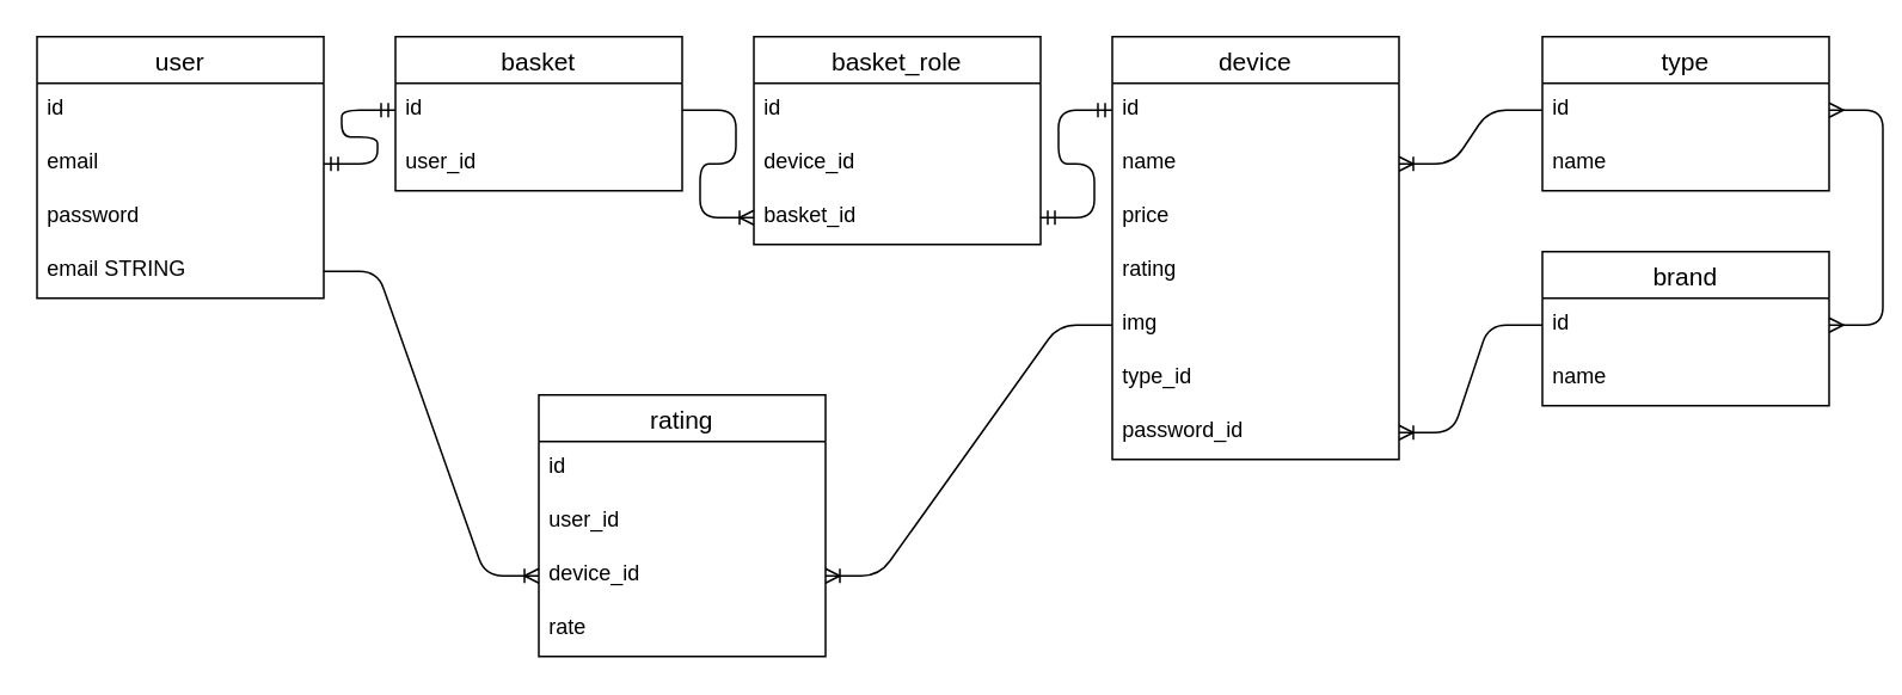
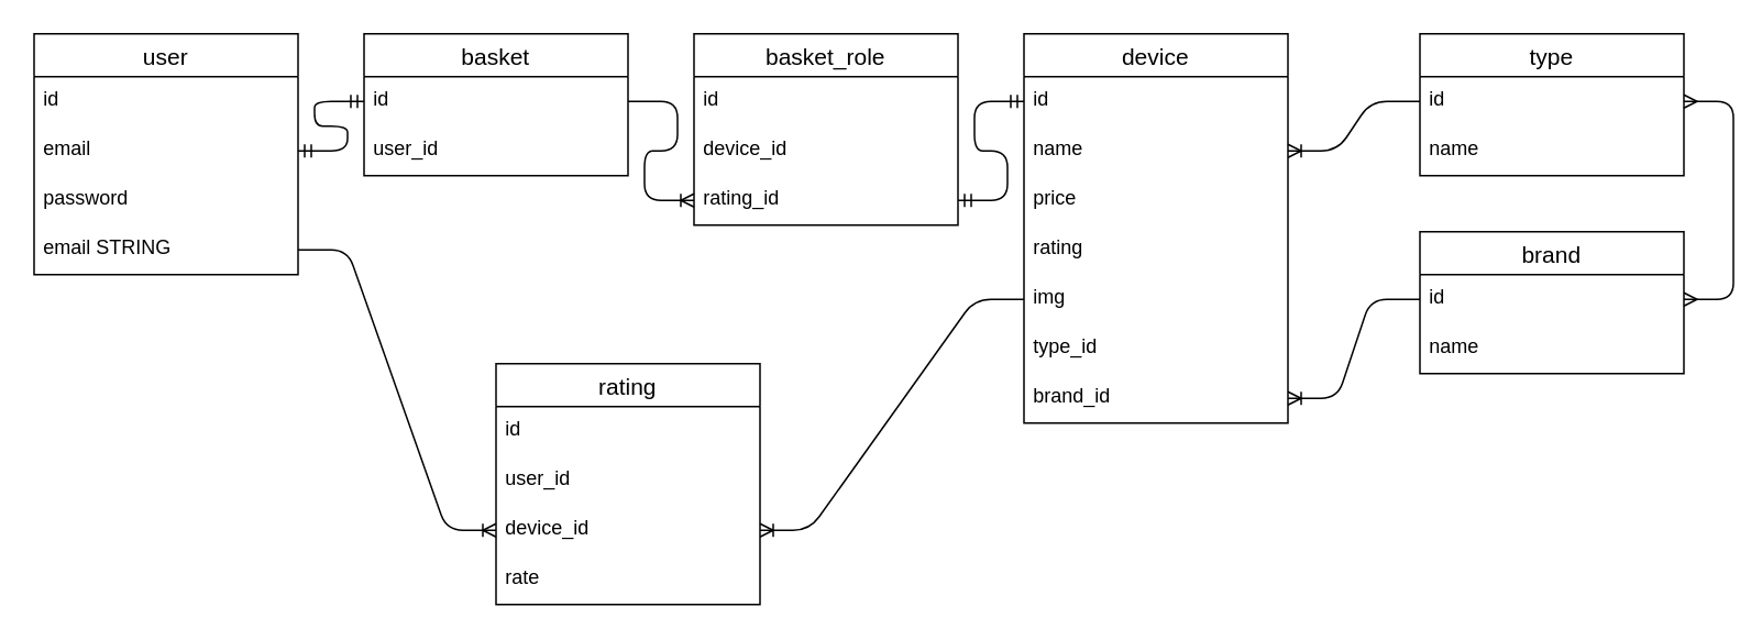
  <mxCell id="0" />
  <mxCell id="1" parent="0" />
  <mxCell id="2" value="basket" style="swimlane;fontStyle=0;childLayout=stackLayout;horizontal=1;startSize=26;horizontalStack=0;resizeParent=1;resizeParentMax=0;resizeLast=0;collapsible=1;marginBottom=0;align=center;fontSize=14;" vertex="1" parent="1"><mxGeometry x="220" width="160" height="86" as="geometry" y="20" /></mxCell>
  <mxCell id="3" value="id" style="text;strokeColor=none;fillColor=none;spacingLeft=4;spacingRight=4;overflow=hidden;rotatable=0;points=[[0,0.5],[1,0.5]];portConstraint=eastwest;fontSize=12;" vertex="1" parent="2"><mxGeometry y="26" width="160" height="30" as="geometry" /></mxCell>
  <mxCell id="4" value="user_id" style="text;strokeColor=none;fillColor=none;spacingLeft=4;spacingRight=4;overflow=hidden;rotatable=0;points=[[0,0.5],[1,0.5]];portConstraint=eastwest;fontSize=12;" vertex="1" parent="2"><mxGeometry y="56" width="160" height="30" as="geometry" /></mxCell>
  <mxCell id="5" value="user" style="swimlane;fontStyle=0;childLayout=stackLayout;horizontal=1;startSize=26;horizontalStack=0;resizeParent=1;resizeParentMax=0;resizeLast=0;collapsible=1;marginBottom=0;align=center;fontSize=14;" vertex="1" parent="1"><mxGeometry width="160" height="146" as="geometry" x="20" y="20" /></mxCell>
  <mxCell id="6" value="id" style="text;strokeColor=none;fillColor=none;spacingLeft=4;spacingRight=4;overflow=hidden;rotatable=0;points=[[0,0.5],[1,0.5]];portConstraint=eastwest;fontSize=12;" vertex="1" parent="5"><mxGeometry y="26" width="160" height="30" as="geometry" /></mxCell>
  <mxCell id="7" value="email" style="text;strokeColor=none;fillColor=none;spacingLeft=4;spacingRight=4;overflow=hidden;rotatable=0;points=[[0,0.5],[1,0.5]];portConstraint=eastwest;fontSize=12;" vertex="1" parent="5"><mxGeometry y="56" width="160" height="30" as="geometry" /></mxCell>
  <mxCell id="8" value="password" style="text;strokeColor=none;fillColor=none;spacingLeft=4;spacingRight=4;overflow=hidden;rotatable=0;points=[[0,0.5],[1,0.5]];portConstraint=eastwest;fontSize=12;" vertex="1" parent="5"><mxGeometry y="86" width="160" height="30" as="geometry" /></mxCell>
  <mxCell id="9" value="email STRING" style="text;strokeColor=none;fillColor=none;spacingLeft=4;spacingRight=4;overflow=hidden;rotatable=0;points=[[0,0.5],[1,0.5]];portConstraint=eastwest;fontSize=12;" vertex="1" parent="5"><mxGeometry y="116" width="160" height="30" as="geometry" /></mxCell>
  <mxCell id="10" value="" style="edgeStyle=entityRelationEdgeStyle;fontSize=12;html=1;endArrow=ERmandOne;startArrow=ERmandOne;exitX=1;exitY=0.5;exitDx=0;exitDy=0;entryX=0;entryY=0.5;entryDx=0;entryDy=0;" edge="1" parent="1" source="7" target="3"><mxGeometry width="100" height="100" relative="1" as="geometry"><mxPoint x="230" y="230" as="sourcePoint" /><mxPoint x="330" y="130" as="targetPoint" /></mxGeometry></mxCell>
  <mxCell id="11" value="device" style="swimlane;fontStyle=0;childLayout=stackLayout;horizontal=1;startSize=26;horizontalStack=0;resizeParent=1;resizeParentMax=0;resizeLast=0;collapsible=1;marginBottom=0;align=center;fontSize=14;" vertex="1" parent="1"><mxGeometry x="620" width="160" height="236" as="geometry" y="20" /></mxCell>
  <mxCell id="12" value="id" style="text;strokeColor=none;fillColor=none;spacingLeft=4;spacingRight=4;overflow=hidden;rotatable=0;points=[[0,0.5],[1,0.5]];portConstraint=eastwest;fontSize=12;" vertex="1" parent="11"><mxGeometry y="26" width="160" height="30" as="geometry" /></mxCell>
  <mxCell id="13" value="name" style="text;strokeColor=none;fillColor=none;spacingLeft=4;spacingRight=4;overflow=hidden;rotatable=0;points=[[0,0.5],[1,0.5]];portConstraint=eastwest;fontSize=12;" vertex="1" parent="11"><mxGeometry y="56" width="160" height="30" as="geometry" /></mxCell>
  <mxCell id="14" value="price" style="text;strokeColor=none;fillColor=none;spacingLeft=4;spacingRight=4;overflow=hidden;rotatable=0;points=[[0,0.5],[1,0.5]];portConstraint=eastwest;fontSize=12;" vertex="1" parent="11"><mxGeometry y="86" width="160" height="30" as="geometry" /></mxCell>
  <mxCell id="15" value="rating" style="text;strokeColor=none;fillColor=none;spacingLeft=4;spacingRight=4;overflow=hidden;rotatable=0;points=[[0,0.5],[1,0.5]];portConstraint=eastwest;fontSize=12;" vertex="1" parent="11"><mxGeometry y="116" width="160" height="30" as="geometry" /></mxCell>
  <mxCell id="16" value="img" style="text;strokeColor=none;fillColor=none;spacingLeft=4;spacingRight=4;overflow=hidden;rotatable=0;points=[[0,0.5],[1,0.5]];portConstraint=eastwest;fontSize=12;" vertex="1" parent="11"><mxGeometry y="146" width="160" height="30" as="geometry" /></mxCell>
  <mxCell id="17" value="type_id" style="text;strokeColor=none;fillColor=none;spacingLeft=4;spacingRight=4;overflow=hidden;rotatable=0;points=[[0,0.5],[1,0.5]];portConstraint=eastwest;fontSize=12;" vertex="1" parent="11"><mxGeometry y="176" width="160" height="30" as="geometry" /></mxCell>
- <mxCell id="18" value="password_id" style="text;strokeColor=none;fillColor=none;spacingLeft=4;spacingRight=4;overflow=hidden;rotatable=0;points=[[0,0.5],[1,0.5]];portConstraint=eastwest;fontSize=12;" vertex="1" parent="11"><mxGeometry y="206" width="160" height="30" as="geometry" /></mxCell>
+ <mxCell id="18" value="brand_id" style="text;strokeColor=none;fillColor=none;spacingLeft=4;spacingRight=4;overflow=hidden;rotatable=0;points=[[0,0.5],[1,0.5]];portConstraint=eastwest;fontSize=12;" vertex="1" parent="11"><mxGeometry y="206" width="160" height="30" as="geometry" /></mxCell>
  <mxCell id="19" value="brand" style="swimlane;fontStyle=0;childLayout=stackLayout;horizontal=1;startSize=26;horizontalStack=0;resizeParent=1;resizeParentMax=0;resizeLast=0;collapsible=1;marginBottom=0;align=center;fontSize=14;" vertex="1" parent="1"><mxGeometry x="860" y="140" width="160" height="86" as="geometry" /></mxCell>
  <mxCell id="20" value="id" style="text;strokeColor=none;fillColor=none;spacingLeft=4;spacingRight=4;overflow=hidden;rotatable=0;points=[[0,0.5],[1,0.5]];portConstraint=eastwest;fontSize=12;" vertex="1" parent="19"><mxGeometry y="26" width="160" height="30" as="geometry" /></mxCell>
  <mxCell id="21" value="name" style="text;strokeColor=none;fillColor=none;spacingLeft=4;spacingRight=4;overflow=hidden;rotatable=0;points=[[0,0.5],[1,0.5]];portConstraint=eastwest;fontSize=12;" vertex="1" parent="19"><mxGeometry y="56" width="160" height="30" as="geometry" /></mxCell>
  <mxCell id="22" value="type" style="swimlane;fontStyle=0;childLayout=stackLayout;horizontal=1;startSize=26;horizontalStack=0;resizeParent=1;resizeParentMax=0;resizeLast=0;collapsible=1;marginBottom=0;align=center;fontSize=14;" vertex="1" parent="1"><mxGeometry x="860" width="160" height="86" as="geometry" y="20" /></mxCell>
  <mxCell id="23" value="id" style="text;strokeColor=none;fillColor=none;spacingLeft=4;spacingRight=4;overflow=hidden;rotatable=0;points=[[0,0.5],[1,0.5]];portConstraint=eastwest;fontSize=12;" vertex="1" parent="22"><mxGeometry y="26" width="160" height="30" as="geometry" /></mxCell>
  <mxCell id="24" value="name" style="text;strokeColor=none;fillColor=none;spacingLeft=4;spacingRight=4;overflow=hidden;rotatable=0;points=[[0,0.5],[1,0.5]];portConstraint=eastwest;fontSize=12;" vertex="1" parent="22"><mxGeometry y="56" width="160" height="30" as="geometry" /></mxCell>
  <mxCell id="25" value="basket_role" style="swimlane;fontStyle=0;childLayout=stackLayout;horizontal=1;startSize=26;horizontalStack=0;resizeParent=1;resizeParentMax=0;resizeLast=0;collapsible=1;marginBottom=0;align=center;fontSize=14;" vertex="1" parent="1"><mxGeometry x="420" width="160" height="116" as="geometry" y="20" /></mxCell>
  <mxCell id="26" value="id" style="text;strokeColor=none;fillColor=none;spacingLeft=4;spacingRight=4;overflow=hidden;rotatable=0;points=[[0,0.5],[1,0.5]];portConstraint=eastwest;fontSize=12;" vertex="1" parent="25"><mxGeometry y="26" width="160" height="30" as="geometry" /></mxCell>
  <mxCell id="27" value="device_id" style="text;strokeColor=none;fillColor=none;spacingLeft=4;spacingRight=4;overflow=hidden;rotatable=0;points=[[0,0.5],[1,0.5]];portConstraint=eastwest;fontSize=12;" vertex="1" parent="25"><mxGeometry y="56" width="160" height="30" as="geometry" /></mxCell>
- <mxCell id="28" value="basket_id" style="text;strokeColor=none;fillColor=none;spacingLeft=4;spacingRight=4;overflow=hidden;rotatable=0;points=[[0,0.5],[1,0.5]];portConstraint=eastwest;fontSize=12;" vertex="1" parent="25"><mxGeometry y="86" width="160" height="30" as="geometry" /></mxCell>
+ <mxCell id="28" value="rating_id" style="text;strokeColor=none;fillColor=none;spacingLeft=4;spacingRight=4;overflow=hidden;rotatable=0;points=[[0,0.5],[1,0.5]];portConstraint=eastwest;fontSize=12;" vertex="1" parent="25"><mxGeometry y="86" width="160" height="30" as="geometry" /></mxCell>
  <mxCell id="29" value="" style="edgeStyle=entityRelationEdgeStyle;fontSize=12;html=1;endArrow=ERoneToMany;exitX=0;exitY=0.5;exitDx=0;exitDy=0;entryX=1;entryY=0.5;entryDx=0;entryDy=0;" edge="1" parent="1" source="20" target="18"><mxGeometry width="100" height="100" relative="1" as="geometry"><mxPoint x="860" y="281" as="sourcePoint" /><mxPoint x="840" y="280" as="targetPoint" /></mxGeometry></mxCell>
  <mxCell id="30" value="" style="edgeStyle=entityRelationEdgeStyle;fontSize=12;html=1;endArrow=ERoneToMany;entryX=1;entryY=0.5;entryDx=0;entryDy=0;exitX=0;exitY=0.5;exitDx=0;exitDy=0;" edge="1" parent="1" source="23" target="13"><mxGeometry width="100" height="100" relative="1" as="geometry"><mxPoint x="828" y="70" as="sourcePoint" /><mxPoint x="680" y="190" as="targetPoint" /></mxGeometry></mxCell>
  <mxCell id="31" value="" style="edgeStyle=entityRelationEdgeStyle;fontSize=12;html=1;endArrow=ERmany;startArrow=ERmany;exitX=1;exitY=0.5;exitDx=0;exitDy=0;entryX=1;entryY=0.5;entryDx=0;entryDy=0;" edge="1" parent="1" source="20" target="23"><mxGeometry width="100" height="100" relative="1" as="geometry"><mxPoint x="580" y="290" as="sourcePoint" /><mxPoint x="1080" y="61" as="targetPoint" /></mxGeometry></mxCell>
  <mxCell id="32" value="" style="edgeStyle=entityRelationEdgeStyle;fontSize=12;html=1;endArrow=ERmandOne;startArrow=ERmandOne;entryX=0;entryY=0.5;entryDx=0;entryDy=0;exitX=1;exitY=0.5;exitDx=0;exitDy=0;" edge="1" parent="1" source="28" target="12"><mxGeometry width="100" height="100" relative="1" as="geometry"><mxPoint x="580" y="180" as="sourcePoint" /><mxPoint x="480" y="190" as="targetPoint" /></mxGeometry></mxCell>
  <mxCell id="33" value="" style="edgeStyle=entityRelationEdgeStyle;fontSize=12;html=1;endArrow=ERoneToMany;exitX=1;exitY=0.5;exitDx=0;exitDy=0;entryX=0;entryY=0.5;entryDx=0;entryDy=0;" edge="1" parent="1" source="3" target="28"><mxGeometry width="100" height="100" relative="1" as="geometry"><mxPoint x="380" y="290" as="sourcePoint" /><mxPoint x="420" y="130" as="targetPoint" /></mxGeometry></mxCell>
  <mxCell id="34" value="rating" style="swimlane;fontStyle=0;childLayout=stackLayout;horizontal=1;startSize=26;horizontalStack=0;resizeParent=1;resizeParentMax=0;resizeLast=0;collapsible=1;marginBottom=0;align=center;fontSize=14;" vertex="1" parent="1"><mxGeometry x="300" y="220" width="160" height="146" as="geometry" /></mxCell>
  <mxCell id="35" value="id" style="text;strokeColor=none;fillColor=none;spacingLeft=4;spacingRight=4;overflow=hidden;rotatable=0;points=[[0,0.5],[1,0.5]];portConstraint=eastwest;fontSize=12;" vertex="1" parent="34"><mxGeometry y="26" width="160" height="30" as="geometry" /></mxCell>
  <mxCell id="36" value="user_id" style="text;strokeColor=none;fillColor=none;spacingLeft=4;spacingRight=4;overflow=hidden;rotatable=0;points=[[0,0.5],[1,0.5]];portConstraint=eastwest;fontSize=12;" vertex="1" parent="34"><mxGeometry y="56" width="160" height="30" as="geometry" /></mxCell>
  <mxCell id="37" value="device_id" style="text;strokeColor=none;fillColor=none;spacingLeft=4;spacingRight=4;overflow=hidden;rotatable=0;points=[[0,0.5],[1,0.5]];portConstraint=eastwest;fontSize=12;" vertex="1" parent="34"><mxGeometry y="86" width="160" height="30" as="geometry" /></mxCell>
  <mxCell id="38" value="rate" style="text;strokeColor=none;fillColor=none;spacingLeft=4;spacingRight=4;overflow=hidden;rotatable=0;points=[[0,0.5],[1,0.5]];portConstraint=eastwest;fontSize=12;" vertex="1" parent="34"><mxGeometry y="116" width="160" height="30" as="geometry" /></mxCell>
  <mxCell id="39" value="" style="edgeStyle=entityRelationEdgeStyle;fontSize=12;html=1;endArrow=ERoneToMany;entryX=1;entryY=0.5;entryDx=0;entryDy=0;exitX=0;exitY=0.5;exitDx=0;exitDy=0;" edge="1" parent="1" source="16" target="37"><mxGeometry width="100" height="100" relative="1" as="geometry"><mxPoint x="650" y="440" as="sourcePoint" /><mxPoint x="750" y="340" as="targetPoint" /></mxGeometry></mxCell>
  <mxCell id="40" value="" style="edgeStyle=entityRelationEdgeStyle;fontSize=12;html=1;endArrow=ERoneToMany;entryX=0;entryY=0.5;entryDx=0;entryDy=0;exitX=1;exitY=0.5;exitDx=0;exitDy=0;" edge="1" parent="1" source="9" target="37"><mxGeometry width="100" height="100" relative="1" as="geometry"><mxPoint x="50" y="343" as="sourcePoint" /><mxPoint x="150" y="243" as="targetPoint" /></mxGeometry></mxCell>
